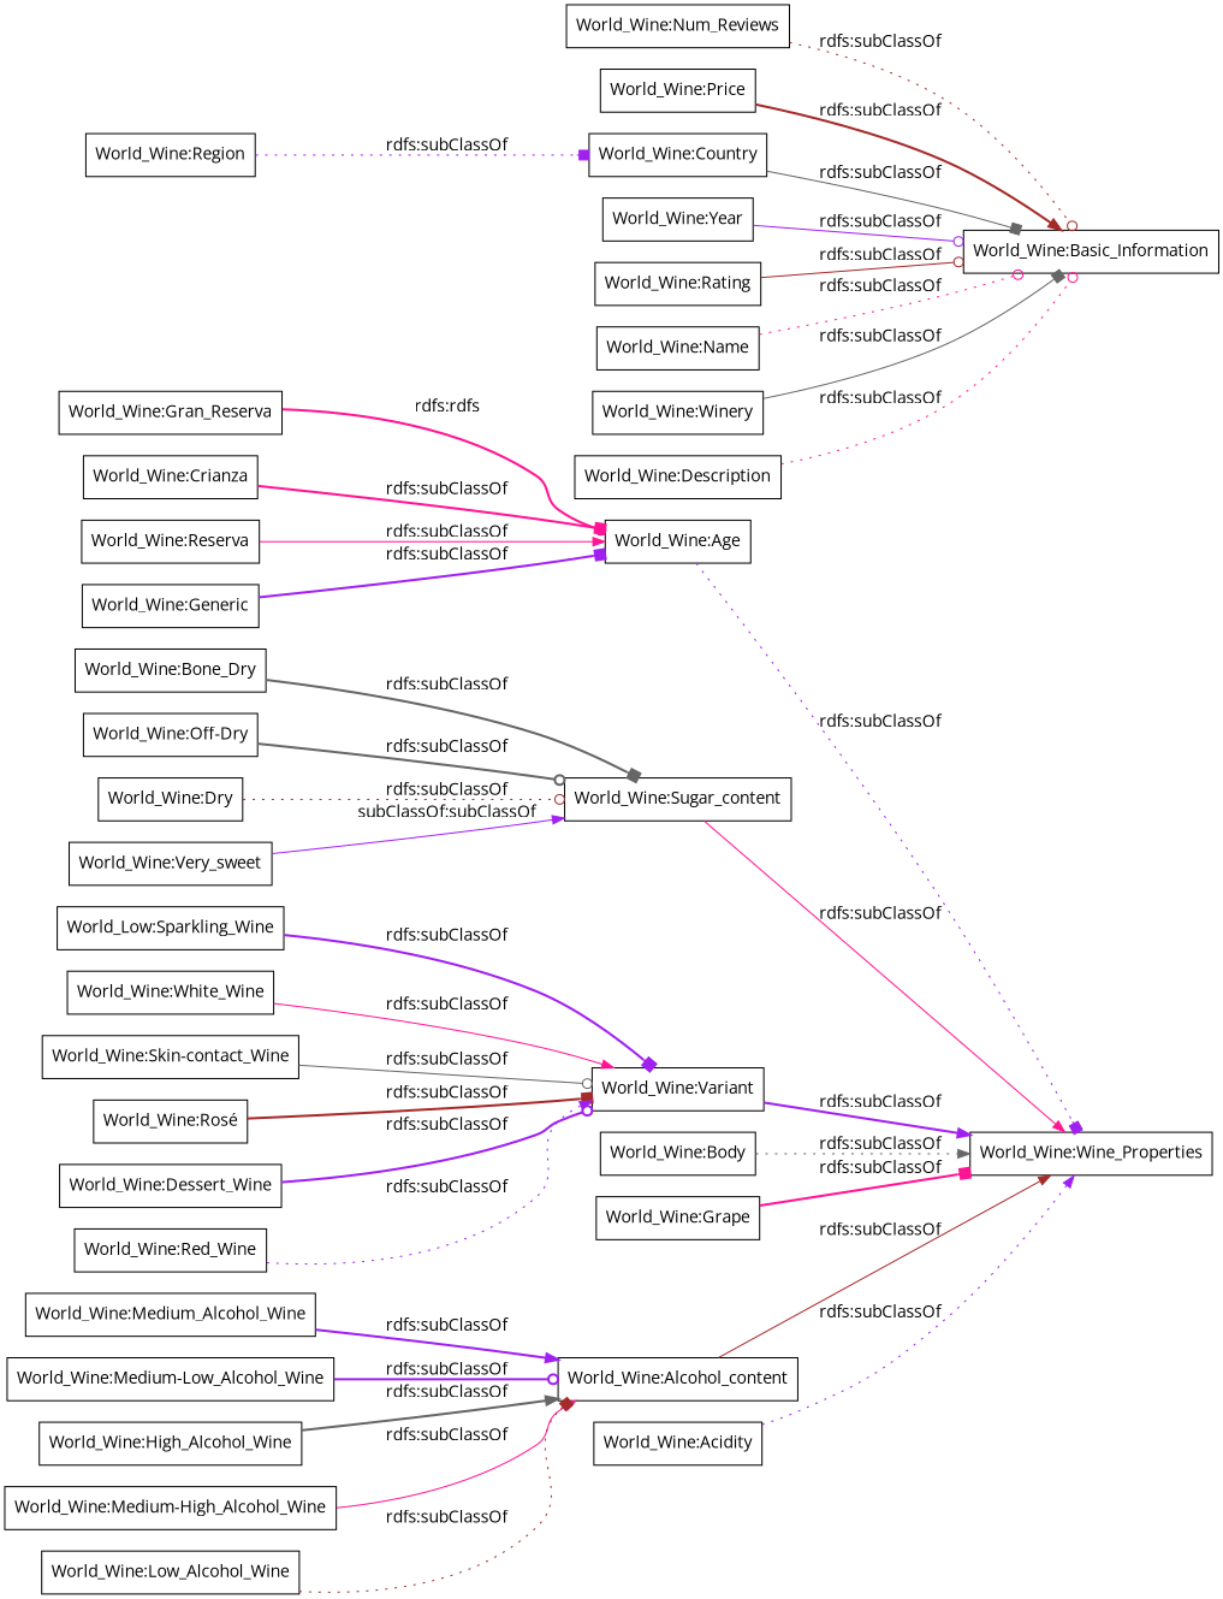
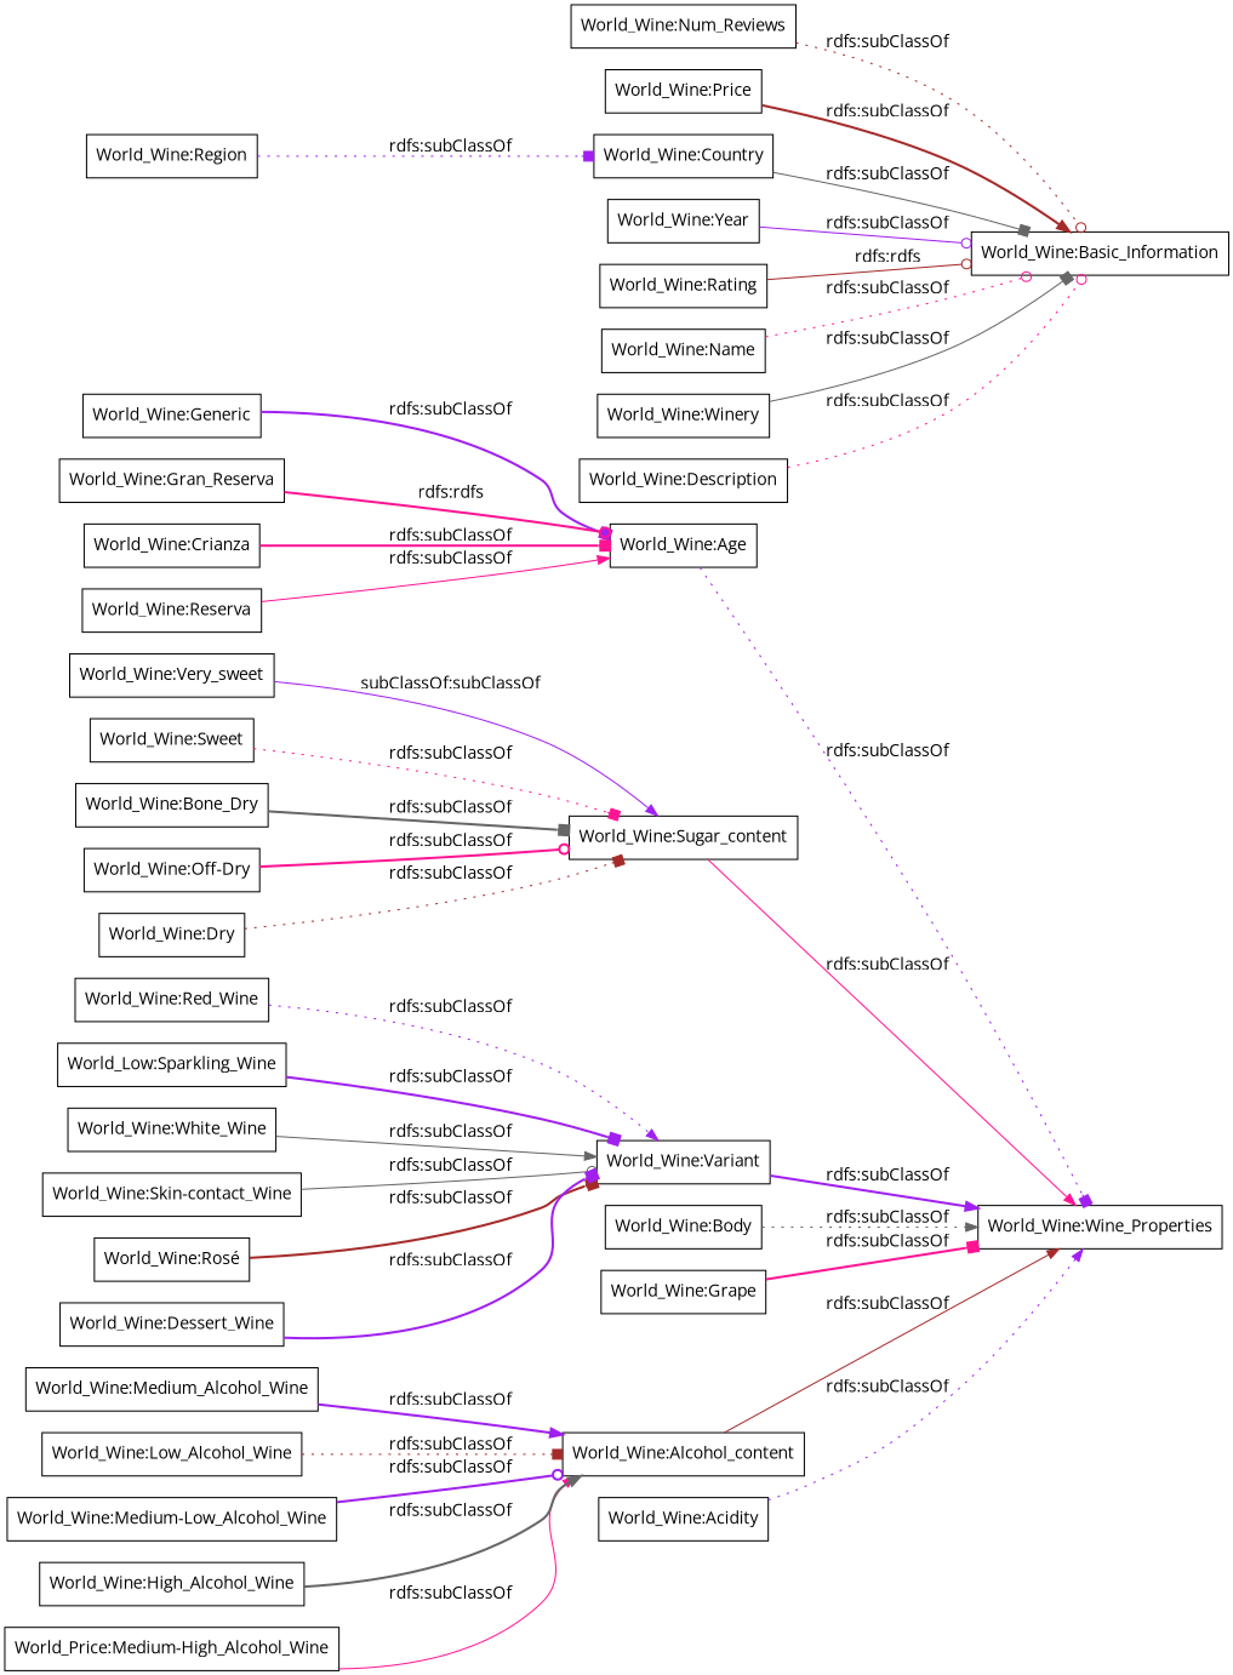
  digraph {
    fontname="Open Sans"
    rankdir=LR
    node [color=black fontname="Open Sans" shape=rectangle]
    edge [arrowhead=normal color=purple fontname="Open Sans" style=bold]
    "World_Wine:Medium_Alcohol_Wine"
    "World_Wine:Alcohol_content"
    "World_Wine:Wine_Properties"
-   "World_Wine:Medium-High_Alcohol_Wine"
+   "World_Wine:Medium-High_Alcohol_Wine" [label="World_Price:Medium-High_Alcohol_Wine"]
    "World_Wine:Low_Alcohol_Wine"
    "World_Wine:Num_Reviews"
    "World_Wine:Basic_Information"
    "World_Wine:Price"
    "World_Wine:Generic"
    "World_Wine:Age"
    "World_Wine:Medium-Low_Alcohol_Wine"
    "World_Wine:High_Alcohol_Wine"
    "World_Wine:Very_sweet"
    "World_Wine:Sugar_content"
    "World_Wine:Region"
    "World_Wine:Country"
    "World_Wine:Body"
    "World_Wine:Grape"
+   "World_Wine:Sweet"
    "World_Wine:White_Wine"
    "World_Wine:Variant"
    "World_Wine:Acidity"
    "World_Wine:Year"
    "World_Wine:Rating"
    "World_Wine:Skin-contact_Wine"
    "World_Wine:Bone_Dry"
    "World_Wine:Rosé"
    "World_Wine:Name"
    "World_Wine:Gran_Reserva"
    "World_Wine:Off-Dry"
    "World_Wine:Dry"
    "World_Wine:Dessert_Wine"
    "World_Wine:Crianza"
    "World_Wine:Reserva"
    "World_Wine:Winery"
    "World_Wine:Red_Wine"
    n37 [label="World_Low:Sparkling_Wine"]
    "World_Wine:Description"
    "World_Wine:Medium_Alcohol_Wine" -> "World_Wine:Alcohol_content" [label="rdfs:subClassOf"]
    "World_Wine:Alcohol_content" -> "World_Wine:Wine_Properties" [color=brown label="rdfs:subClassOf" style=solid]
    "World_Wine:Medium-High_Alcohol_Wine" -> "World_Wine:Alcohol_content" [color=deeppink label="rdfs:subClassOf" style=solid]
    "World_Wine:Low_Alcohol_Wine" -> "World_Wine:Alcohol_content" [arrowhead=box color=brown label="rdfs:subClassOf" style=dotted]
    "World_Wine:Num_Reviews" -> "World_Wine:Basic_Information" [arrowhead=odot color=brown label="rdfs:subClassOf" style=dotted]
    "World_Wine:Price" -> "World_Wine:Basic_Information" [color=brown label="rdfs:subClassOf"]
    "World_Wine:Generic" -> "World_Wine:Age" [arrowhead=box label="rdfs:subClassOf"]
    "World_Wine:Age" -> "World_Wine:Wine_Properties" [arrowhead=box label="rdfs:subClassOf" style=dotted]
    "World_Wine:Medium-Low_Alcohol_Wine" -> "World_Wine:Alcohol_content" [arrowhead=odot label="rdfs:subClassOf"]
    "World_Wine:High_Alcohol_Wine" -> "World_Wine:Alcohol_content" [color=gray40 label="rdfs:subClassOf"]
    "World_Wine:Very_sweet" -> "World_Wine:Sugar_content" [label="subClassOf:subClassOf" style=solid]
    "World_Wine:Sugar_content" -> "World_Wine:Wine_Properties" [color=deeppink label="rdfs:subClassOf" style=solid]
    "World_Wine:Region" -> "World_Wine:Country" [arrowhead=box label="rdfs:subClassOf" style=dotted]
    "World_Wine:Country" -> "World_Wine:Basic_Information" [arrowhead=box color=gray40 label="rdfs:subClassOf" style=solid]
    "World_Wine:Body" -> "World_Wine:Wine_Properties" [color=gray40 label="rdfs:subClassOf" style=dotted]
    "World_Wine:Grape" -> "World_Wine:Wine_Properties" [arrowhead=box color=deeppink label="rdfs:subClassOf"]
-   "World_Wine:White_Wine" -> "World_Wine:Variant" [color=deeppink label="rdfs:subClassOf" style=solid]
+   "World_Wine:Sweet" -> "World_Wine:Sugar_content" [arrowhead=box color=deeppink label="rdfs:subClassOf" style=dotted]
+   "World_Wine:White_Wine" -> "World_Wine:Variant" [color=gray40 label="rdfs:subClassOf" style=solid]
    "World_Wine:Variant" -> "World_Wine:Wine_Properties" [label="rdfs:subClassOf"]
    "World_Wine:Acidity" -> "World_Wine:Wine_Properties" [label="rdfs:subClassOf" style=dotted]
    "World_Wine:Year" -> "World_Wine:Basic_Information" [arrowhead=odot label="rdfs:subClassOf" style=solid]
-   "World_Wine:Rating" -> "World_Wine:Basic_Information" [arrowhead=odot color=brown label="rdfs:subClassOf" style=solid]
+   "World_Wine:Rating" -> "World_Wine:Basic_Information" [arrowhead=odot color=brown label="rdfs:rdfs" style=solid]
    "World_Wine:Skin-contact_Wine" -> "World_Wine:Variant" [arrowhead=odot color=gray40 label="rdfs:subClassOf" style=solid]
    "World_Wine:Bone_Dry" -> "World_Wine:Sugar_content" [arrowhead=box color=gray40 label="rdfs:subClassOf"]
    "World_Wine:Rosé" -> "World_Wine:Variant" [arrowhead=box color=brown label="rdfs:subClassOf"]
    "World_Wine:Name" -> "World_Wine:Basic_Information" [arrowhead=odot color=deeppink label="rdfs:subClassOf" style=dotted]
    "World_Wine:Gran_Reserva" -> "World_Wine:Age" [arrowhead=odot color=deeppink label="rdfs:rdfs"]
-   "World_Wine:Off-Dry" -> "World_Wine:Sugar_content" [arrowhead=odot color=gray40 label="rdfs:subClassOf"]
-   "World_Wine:Dry" -> "World_Wine:Sugar_content" [arrowhead=odot color=brown label="rdfs:subClassOf" style=dotted]
-   "World_Wine:Dessert_Wine" -> "World_Wine:Variant" [arrowhead=odot label="rdfs:subClassOf"]
+   "World_Wine:Off-Dry" -> "World_Wine:Sugar_content" [arrowhead=odot color=deeppink label="rdfs:subClassOf"]
+   "World_Wine:Dry" -> "World_Wine:Sugar_content" [arrowhead=box color=brown label="rdfs:subClassOf" style=dotted]
+   "World_Wine:Dessert_Wine" -> "World_Wine:Variant" [arrowhead=box label="rdfs:subClassOf"]
    "World_Wine:Crianza" -> "World_Wine:Age" [arrowhead=box color=deeppink label="rdfs:subClassOf"]
    "World_Wine:Reserva" -> "World_Wine:Age" [color=deeppink label="rdfs:subClassOf" style=solid]
    "World_Wine:Winery" -> "World_Wine:Basic_Information" [arrowhead=box color=gray40 label="rdfs:subClassOf" style=solid]
    "World_Wine:Red_Wine" -> "World_Wine:Variant" [label="rdfs:subClassOf" style=dotted]
    n37 -> "World_Wine:Variant" [arrowhead=box label="rdfs:subClassOf"]
    "World_Wine:Description" -> "World_Wine:Basic_Information" [arrowhead=odot color=deeppink label="rdfs:subClassOf" style=dotted]
  }
